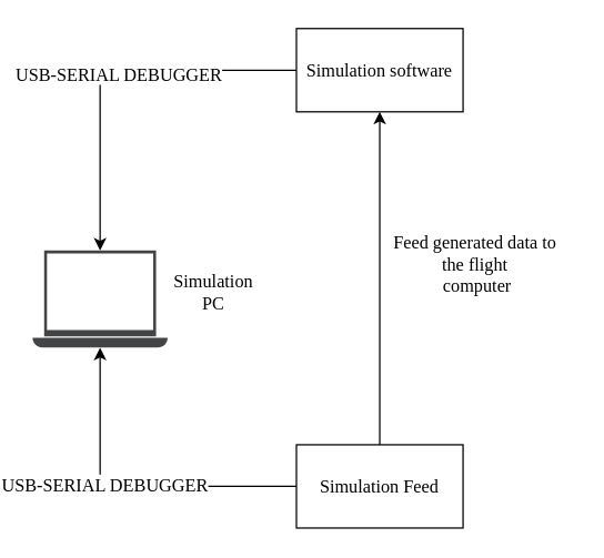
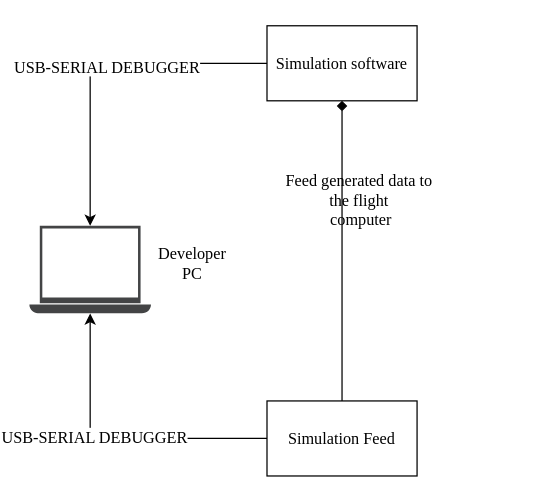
  <mxCell id="0" />
  <mxCell id="1" parent="0" />
  <mxCell id="2" value="" style="sketch=0;pointerEvents=1;shadow=0;dashed=0;html=1;strokeColor=none;fillColor=#434445;aspect=fixed;labelPosition=center;verticalLabelPosition=bottom;verticalAlign=top;align=center;outlineConnect=0;shape=mxgraph.vvd.laptop;" parent="1" vertex="1"><mxGeometry x="20" y="180" width="97.22" height="70" as="geometry" /></mxCell>
  <mxCell id="3" style="edgeStyle=orthogonalEdgeStyle;rounded=0;orthogonalLoop=1;jettySize=auto;html=1;fontFamily=Times New Roman;fontSize=13;" parent="1" source="5" target="2" edge="1"><mxGeometry relative="1" as="geometry" /></mxCell>
  <mxCell id="4" value="USB-SERIAL DEBUGGER" style="edgeLabel;html=1;align=center;verticalAlign=middle;resizable=0;points=[];fontSize=13;fontFamily=Times New Roman;" parent="3" vertex="1" connectable="0"><mxGeometry x="-0.049" y="2" relative="1" as="geometry"><mxPoint as="offset" /></mxGeometry></mxCell>
  <mxCell id="5" value="&lt;font style=&quot;font-size: 13px;&quot; face=&quot;Times New Roman&quot;&gt;Simulation software&lt;/font&gt;" style="whiteSpace=wrap;html=1;" parent="1" vertex="1"><mxGeometry x="210" y="20" width="120" height="60" as="geometry" /></mxCell>
  <mxCell id="6" style="edgeStyle=orthogonalEdgeStyle;rounded=0;orthogonalLoop=1;jettySize=auto;html=1;fontFamily=Times New Roman;fontSize=13;" parent="1" source="9" target="2" edge="1"><mxGeometry relative="1" as="geometry" /></mxCell>
  <mxCell id="7" value="USB-SERIAL DEBUGGER" style="edgeLabel;html=1;align=center;verticalAlign=middle;resizable=0;points=[];fontSize=13;fontFamily=Times New Roman;" parent="6" vertex="1" connectable="0"><mxGeometry x="0.152" y="-2" relative="1" as="geometry"><mxPoint as="offset" /></mxGeometry></mxCell>
- <mxCell id="8" style="edgeStyle=orthogonalEdgeStyle;rounded=0;orthogonalLoop=1;jettySize=auto;html=1;fontFamily=Times New Roman;fontSize=13;" parent="1" source="9" target="5" edge="1"><mxGeometry relative="1" as="geometry" /></mxCell>
+ <mxCell id="8" style="edgeStyle=orthogonalEdgeStyle;rounded=0;orthogonalLoop=1;jettySize=auto;html=1;fontFamily=Times New Roman;fontSize=13;endArrow=diamond;" parent="1" source="9" target="5" edge="1"><mxGeometry relative="1" as="geometry" /></mxCell>
  <mxCell id="9" value="&lt;font face=&quot;Times New Roman&quot;&gt;&lt;span style=&quot;font-size: 13px;&quot;&gt;Simulation Feed&lt;/span&gt;&lt;/font&gt;" style="whiteSpace=wrap;html=1;" parent="1" vertex="1"><mxGeometry x="210" y="320" width="120" height="60" as="geometry" /></mxCell>
- <mxCell id="10" value="Simulation &lt;br&gt;PC" style="text;html=1;align=center;verticalAlign=middle;resizable=0;points=[];autosize=1;strokeColor=none;fillColor=none;fontSize=13;fontFamily=Times New Roman;" parent="1" vertex="1"><mxGeometry x="110" y="190" width="80" height="40" as="geometry" /></mxCell>
- <mxCell id="11" value="Feed generated data to&amp;nbsp;&lt;br&gt;the flight&amp;nbsp;&lt;br&gt;computer" style="text;html=1;align=center;verticalAlign=middle;resizable=0;points=[];autosize=1;strokeColor=none;fillColor=none;fontSize=13;fontFamily=Times New Roman;" parent="1" vertex="1"><mxGeometry x="270" y="160" width="140" height="60" as="geometry" /></mxCell>
+ <mxCell id="10" value="Developer &lt;br&gt;PC" style="text;html=1;align=center;verticalAlign=middle;resizable=0;points=[];autosize=1;strokeColor=none;fillColor=none;fontSize=13;fontFamily=Times New Roman;" parent="1" vertex="1"><mxGeometry x="110" y="190" width="80" height="40" as="geometry" /></mxCell>
+ <mxCell id="11" value="Feed generated data to&amp;nbsp;&lt;br&gt;the flight&amp;nbsp;&lt;br&gt;computer" style="text;html=1;align=center;verticalAlign=middle;resizable=0;points=[];autosize=1;strokeColor=none;fillColor=none;fontSize=13;fontFamily=Times New Roman;" parent="1" vertex="1"><mxGeometry x="215" y="130" width="140" height="60" as="geometry" /></mxCell>
